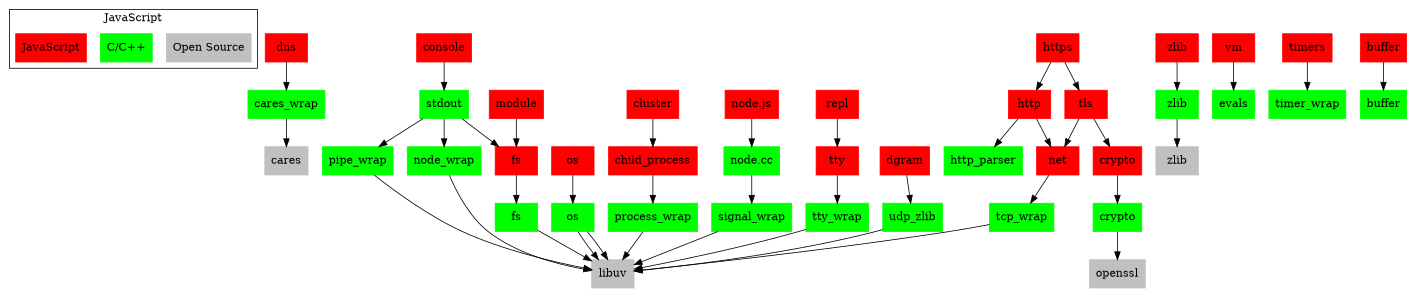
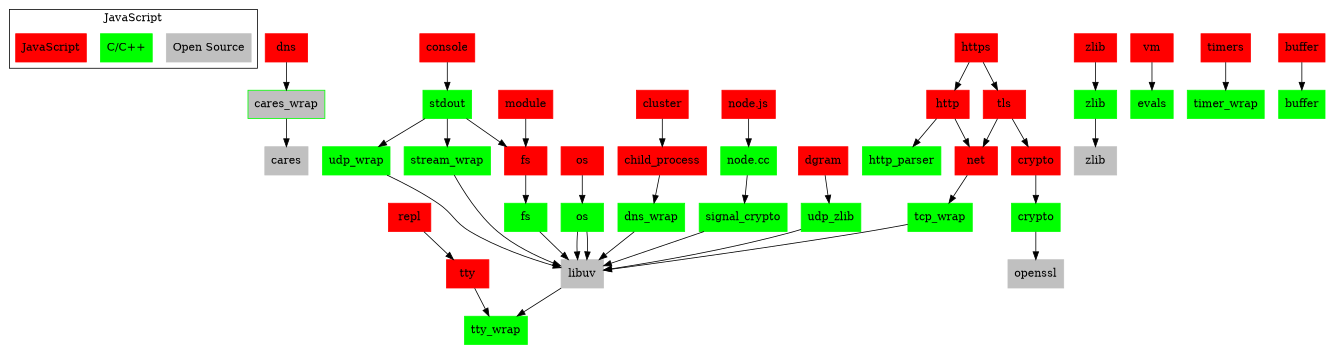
  digraph {
    node [color=red shape=box style=filled]
    n1 [color=grey label="Open Source"]
    n2 [color=green label="C/C++"]
    JavaScript
    cares [color=grey]
    openssl [color=grey]
    libuv [color=grey]
    n7 [color=grey label=zlib]
-   cares_wrap [color=green]
+   cares_wrap [color=green fillcolor=grey]
    n9 [color=green label=crypto]
    n10 [color=green label=fs]
    http_parser [color=green]
    n12 [color=green label=os]
    n13 [color=green label=evals]
    n14 [color=green label=zlib]
-   pipe_wrap [color=green]
-   process_wrap [color=green]
-   signal_wrap [color=green]
-   stream_wrap [color=green label=node_wrap]
+   pipe_wrap [color=green label=udp_wrap]
+   process_wrap [color=green label=dns_wrap]
+   signal_wrap [color=green label=signal_crypto]
+   stream_wrap [color=green]
    tcp_wrap [color=green]
    timer_wrap [color=green]
    tty_wrap [color=green]
    n22 [color=green label=udp_zlib]
    n23 [color=green label="node.cc"]
    n24 [color=green label=buffer]
    stdout [color=green]
    fs
    n27 [label="node.js"]
    buffer
    child_process
    cluster
    console
    crypto
    dgram
    dns
    http
    net
    https
    tls
    module
    os
    repl
    tty
    timers
    vm
    zlib
    subgraph cluster_1 {
      label=JavaScript
      n1
      n2
      JavaScript
    }
    cares_wrap -> cares
    n9 -> openssl
    n10 -> libuv
    n12 -> libuv
    n12 -> libuv
    n14 -> n7
    pipe_wrap -> libuv
    process_wrap -> libuv
    signal_wrap -> libuv
    stream_wrap -> libuv
    tcp_wrap -> libuv
-   tty_wrap -> libuv
+   libuv -> tty_wrap
    n22 -> libuv
    n23 -> signal_wrap
    stdout -> pipe_wrap
    stdout -> stream_wrap
    stdout -> fs
    fs -> n10
    n27 -> n23
    buffer -> n24
    child_process -> process_wrap
    cluster -> child_process
    console -> stdout
    crypto -> n9
    dgram -> n22
    dns -> cares_wrap
    http -> http_parser
    http -> net
    net -> tcp_wrap
    https -> http
    https -> tls
    tls -> crypto
    tls -> net
    module -> fs
    os -> n12
    repl -> tty
    tty -> tty_wrap
    timers -> timer_wrap
    vm -> n13
    zlib -> n14
  }
